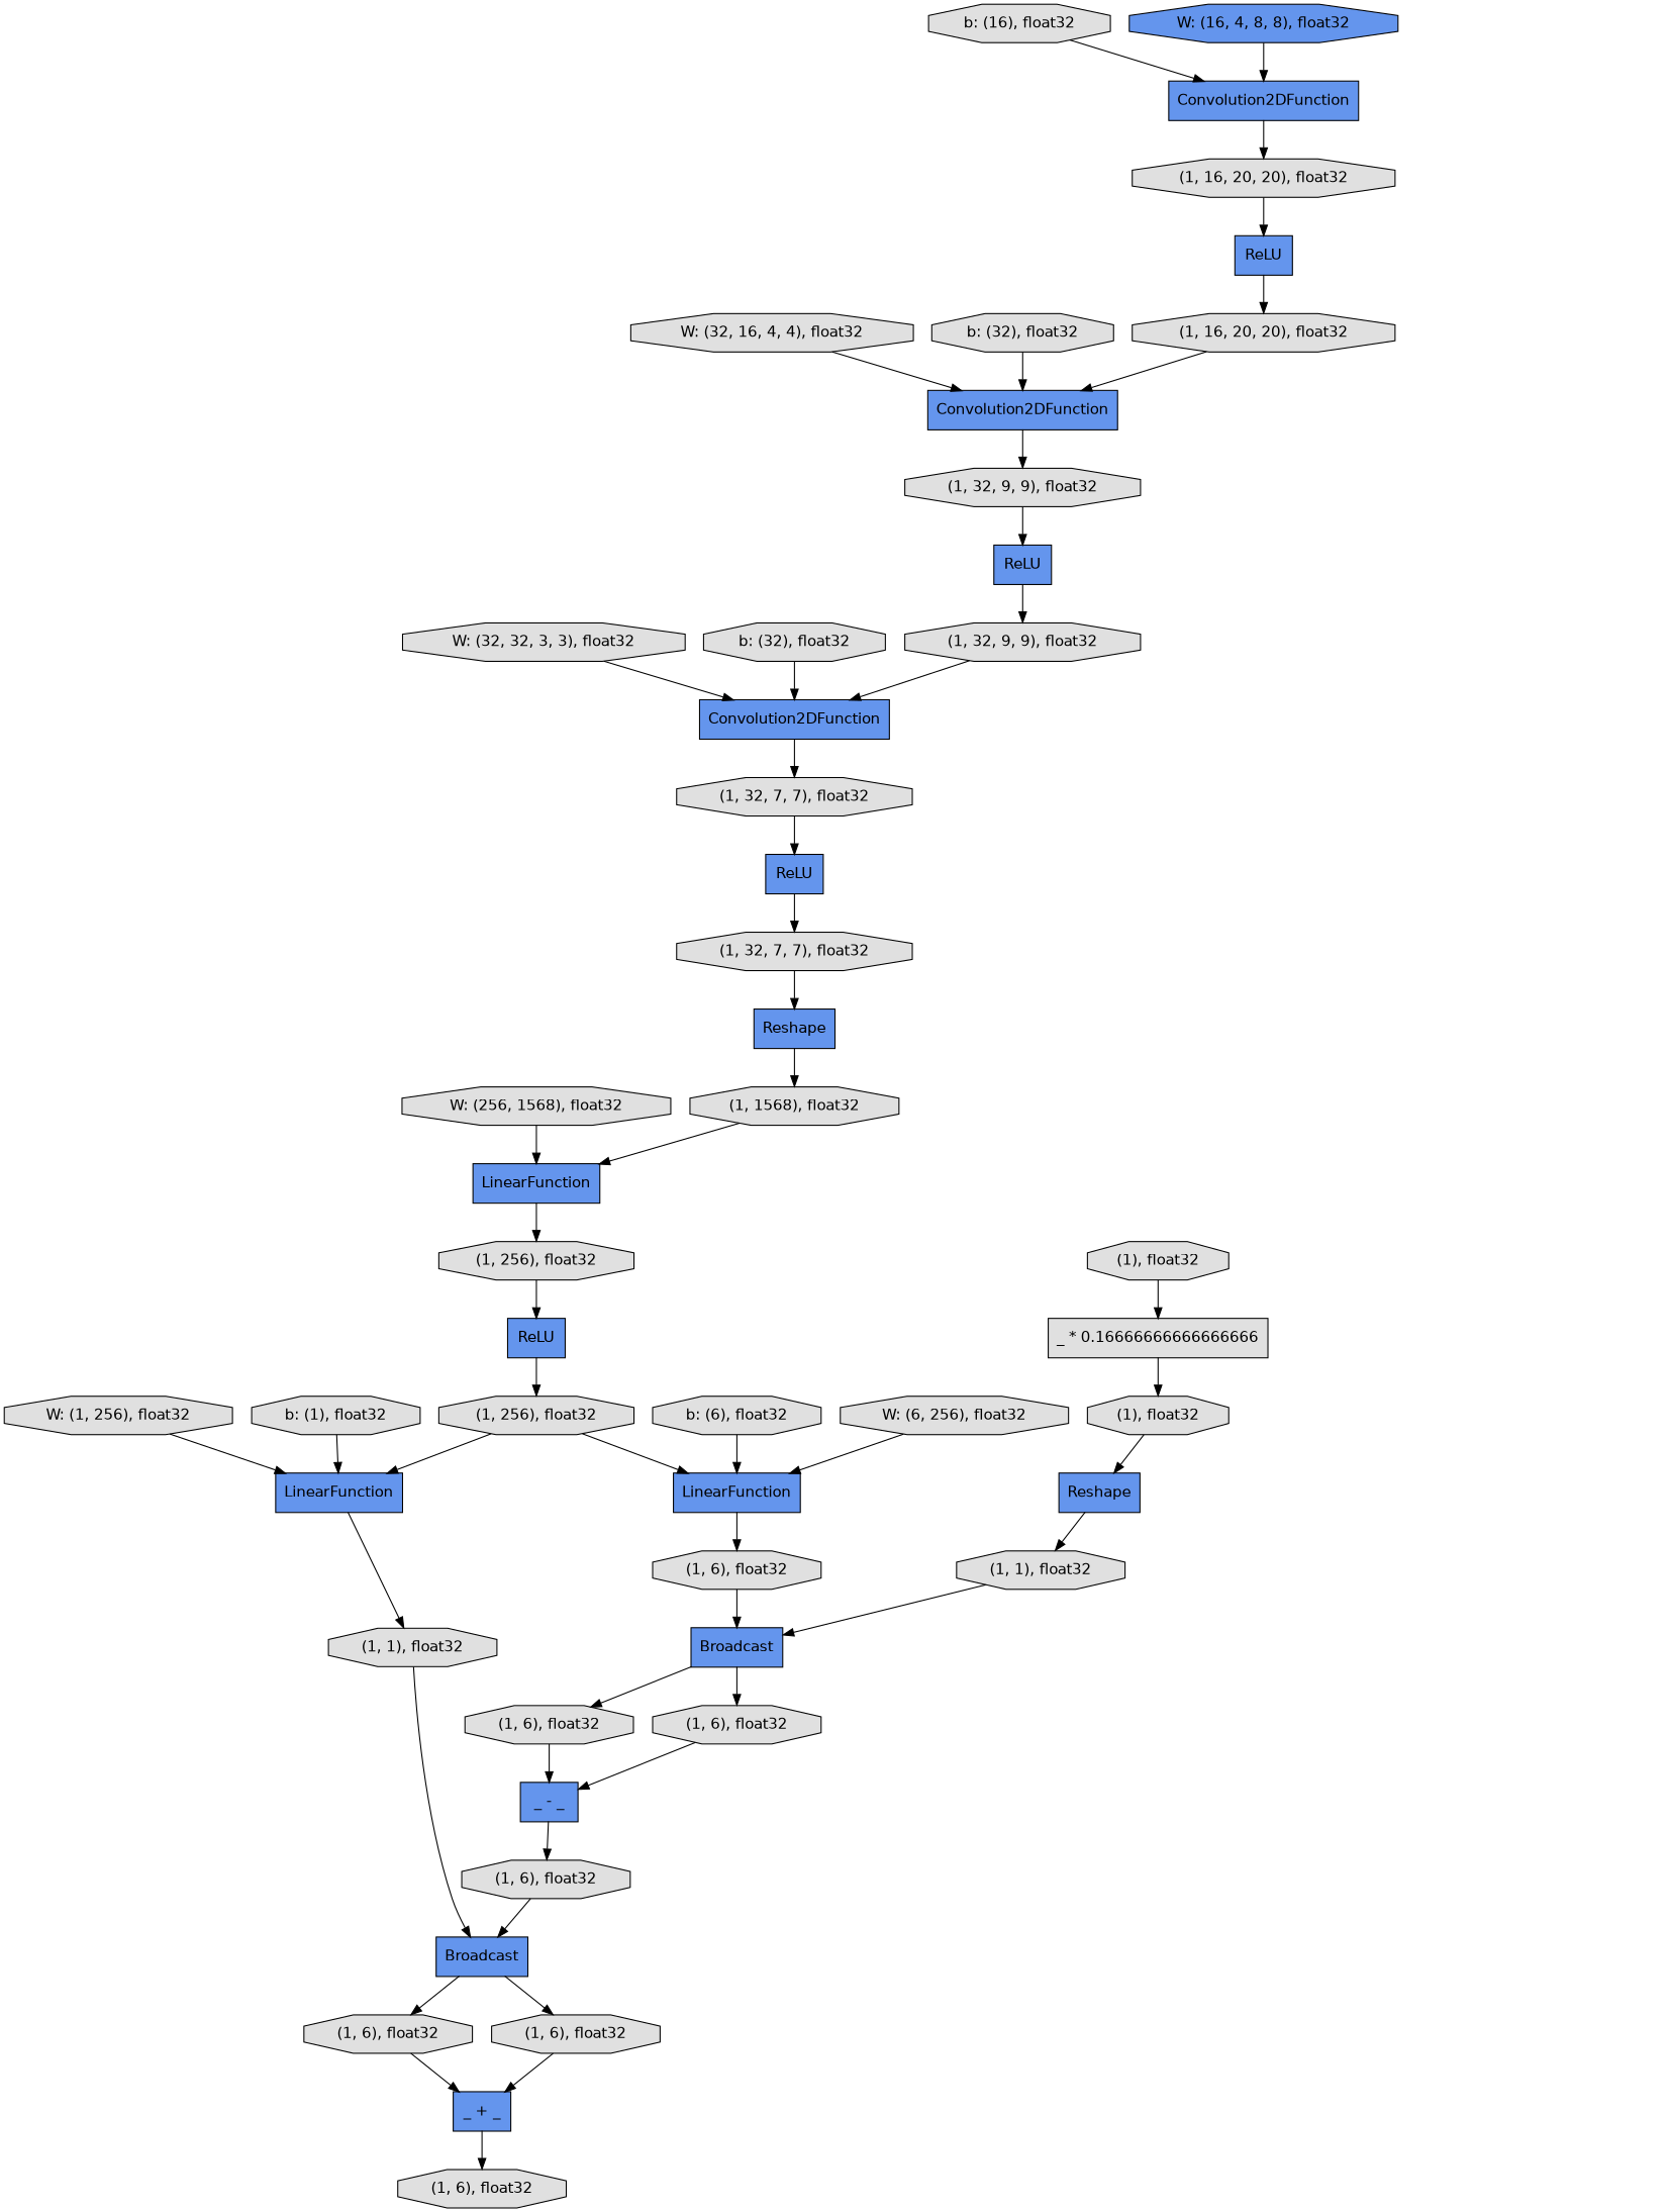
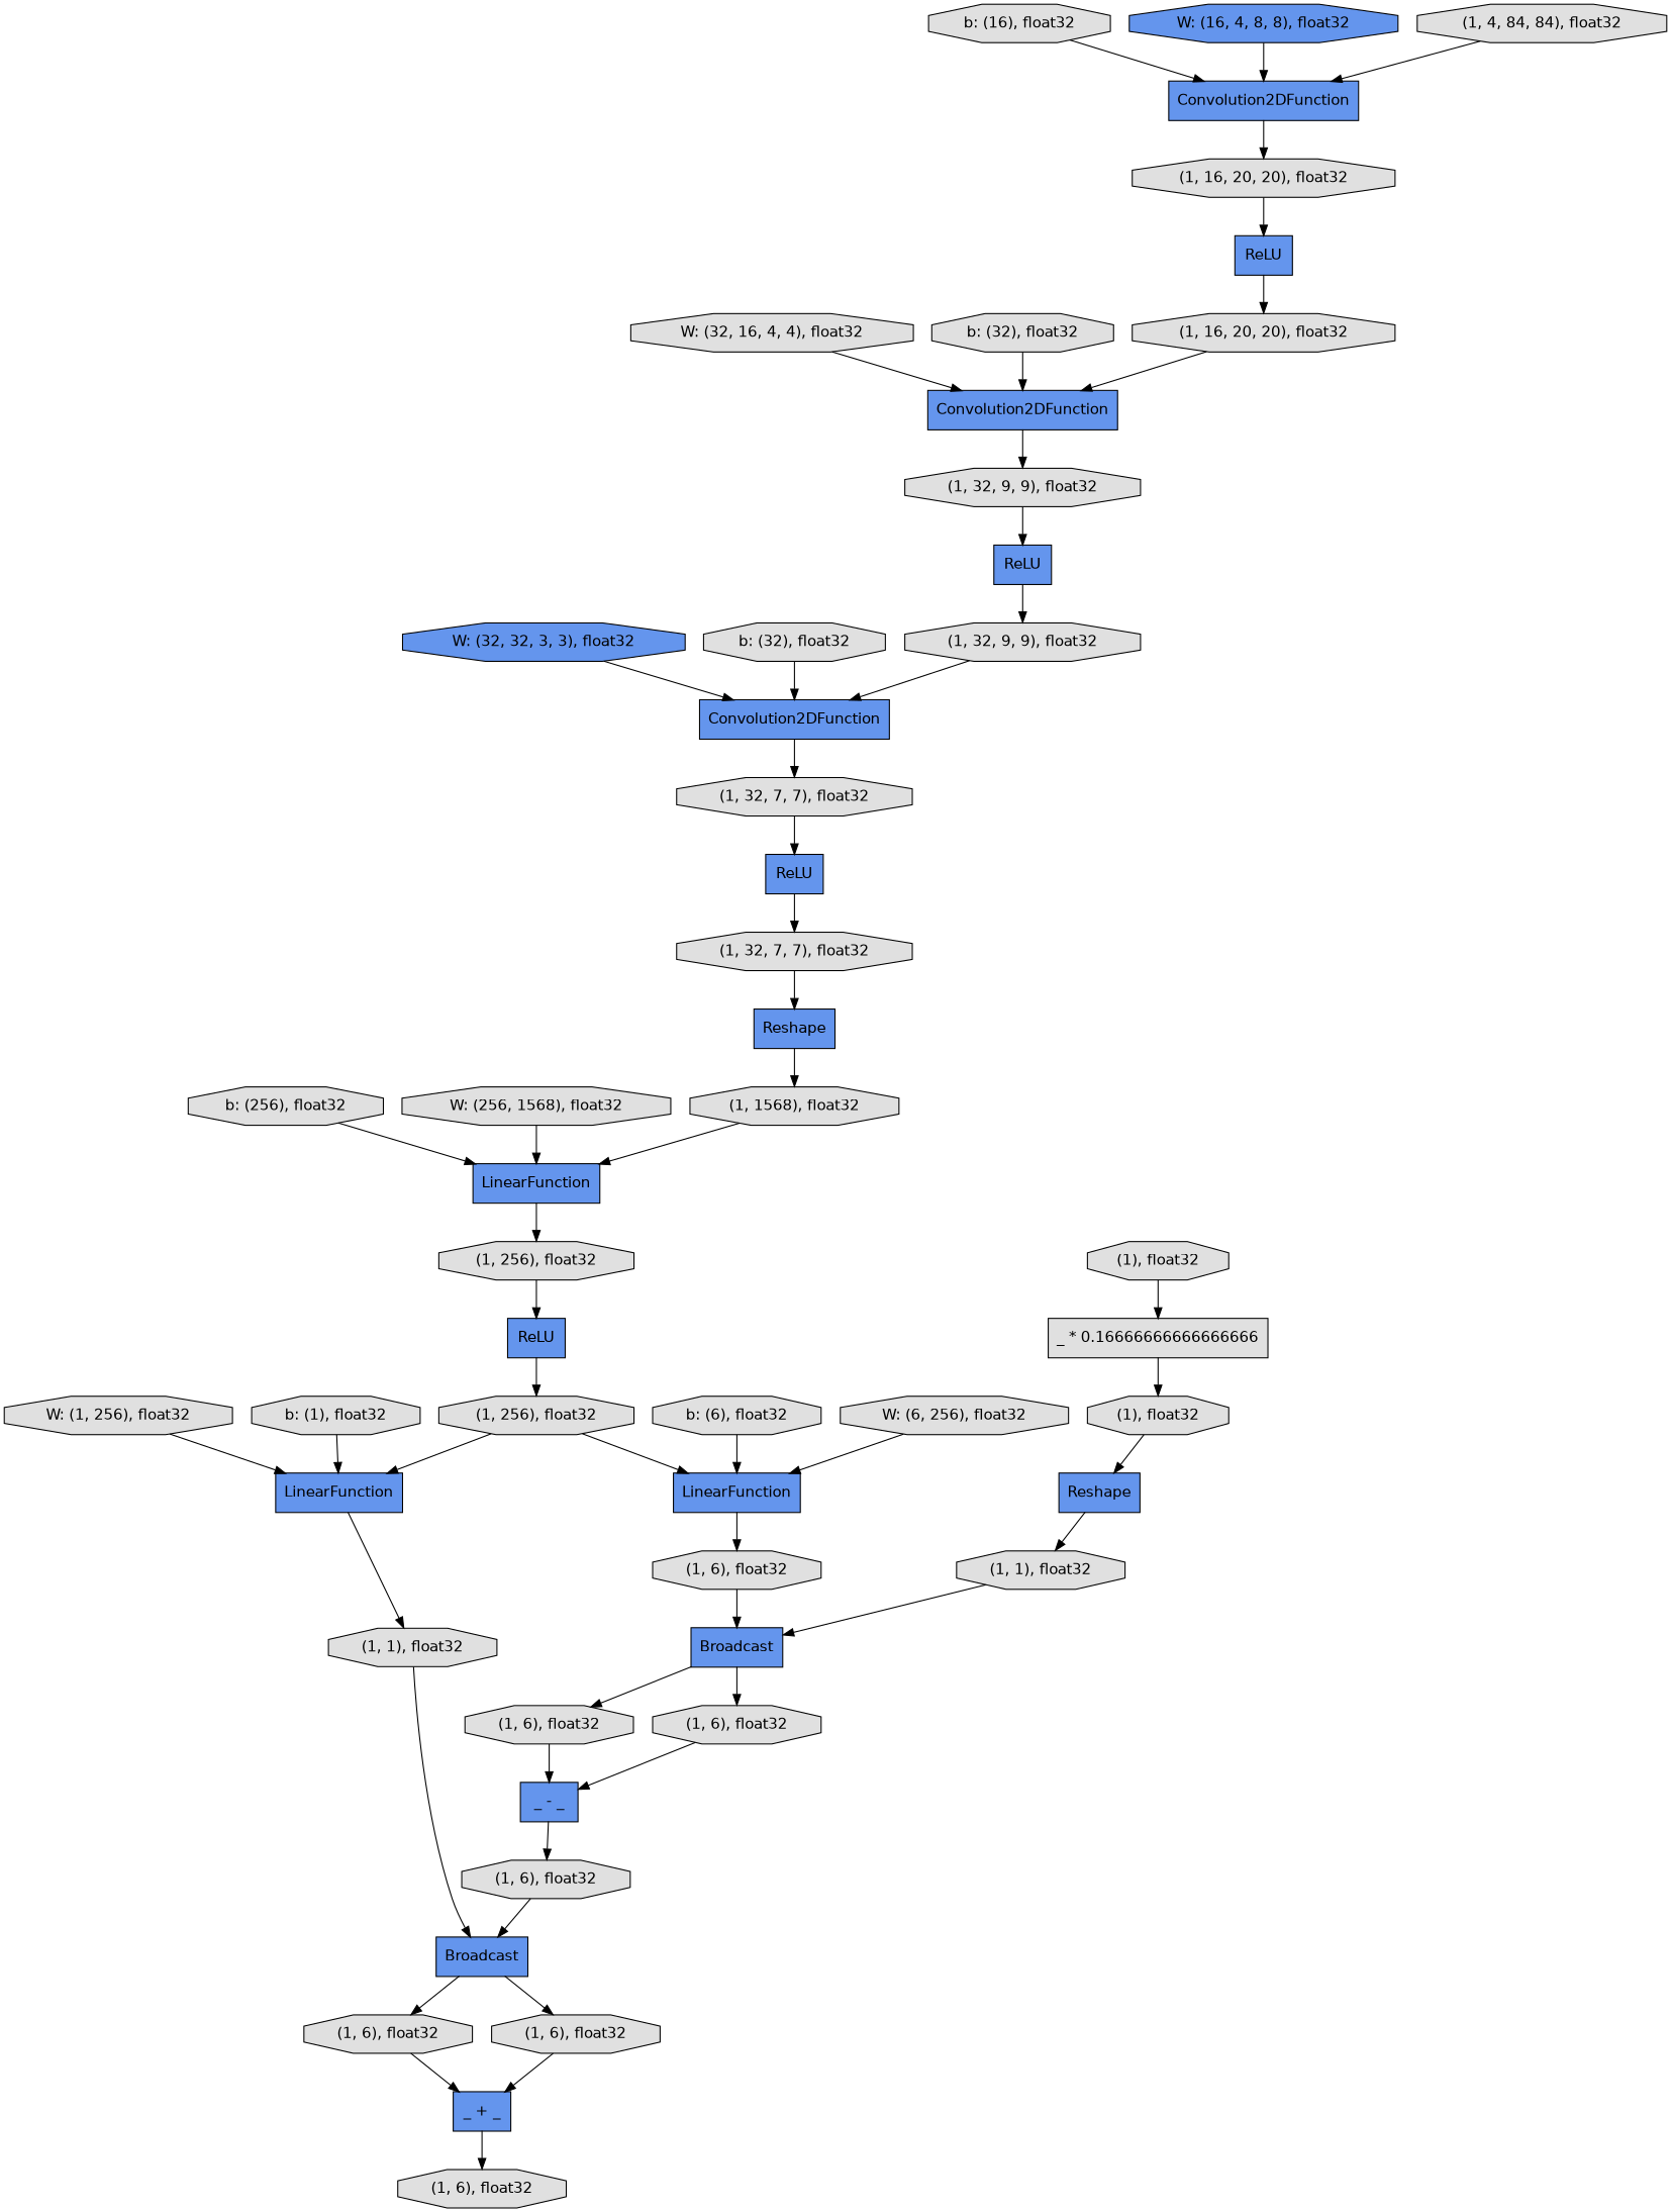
  digraph {
    fontname="DejaVu Sans"
    rankdir=TB
    node [fillcolor="#E0E0E0" fontname="DejaVu Sans" shape=octagon style=filled]
    edge [fontname="DejaVu Sans"]
    n1 [label="(1, 16, 20, 20), float32"]
    n2 [fillcolor="#6495ED" label=ReLU shape=record]
    n3 [label="(1, 16, 20, 20), float32"]
    n4 [fillcolor="#6495ED" label=Reshape shape=record]
    n5 [label="(1, 1), float32"]
    n6 [fillcolor="#6495ED" label=Broadcast shape=record]
+   n7 [label="b: (256), float32"]
    n8 [fillcolor="#6495ED" label=LinearFunction shape=record]
    n9 [label="(1, 256), float32"]
    n10 [fillcolor="#6495ED" label=Convolution2DFunction shape=record]
    n11 [label="(1, 32, 7, 7), float32"]
    n12 [fillcolor="#6495ED" label=ReLU shape=record]
    n13 [label="(1), float32"]
    n14 [label="_ * 0.16666666666666666" shape=record]
    n15 [label="(1), float32"]
    n16 [fillcolor="#6495ED" label=Convolution2DFunction shape=record]
    n17 [label="(1, 32, 9, 9), float32"]
    n18 [label="W: (32, 16, 4, 4), float32"]
    n19 [label="b: (16), float32"]
    n20 [fillcolor="#6495ED" label=Convolution2DFunction shape=record]
    n21 [label="W: (6, 256), float32"]
    n22 [fillcolor="#6495ED" label=LinearFunction shape=record]
    n23 [label="(1, 6), float32"]
    n24 [label="(1, 6), float32"]
    n25 [label="(1, 6), float32"]
    n26 [fillcolor="#6495ED" label="_ - _" shape=record]
    n27 [fillcolor="#6495ED" label=ReLU shape=record]
    n28 [label="(1, 32, 9, 9), float32"]
    n29 [fillcolor="#6495ED" label=Reshape shape=record]
    n30 [label="(1, 1568), float32"]
    n31 [label="b: (32), float32"]
    n32 [label="(1, 6), float32"]
    n33 [fillcolor="#6495ED" label=Broadcast shape=record]
    n34 [label="b: (6), float32"]
    n35 [fillcolor="#6495ED" label=LinearFunction shape=record]
    n36 [label="(1, 1), float32"]
    n37 [label="(1, 32, 7, 7), float32"]
    n38 [fillcolor="#6495ED" label=ReLU shape=record]
    n39 [label="(1, 256), float32"]
-   n40 [label="W: (32, 32, 3, 3), float32"]
+   n40 [fillcolor="#6495ED" label="W: (32, 32, 3, 3), float32"]
    n41 [label="W: (1, 256), float32"]
    n42 [label="(1, 6), float32"]
    n43 [label="(1, 6), float32"]
    n44 [label="b: (32), float32"]
    n45 [fillcolor="#6495ED" label="_ + _" shape=record]
    n46 [label="(1, 6), float32"]
    n47 [label="b: (1), float32"]
    n48 [fillcolor="#6495ED" label="W: (16, 4, 8, 8), float32"]
    n49 [label="W: (256, 1568), float32"]
+   n50 [label="(1, 4, 84, 84), float32"]
    n1 -> n2
    n2 -> n3
    n3 -> n16
    n4 -> n5
    n5 -> n6
    n6 -> n24
    n6 -> n25
+   n7 -> n8
    n8 -> n9
    n9 -> n38
    n10 -> n11
    n11 -> n12
    n12 -> n37
    n13 -> n14
    n14 -> n15
    n15 -> n4
    n16 -> n17
    n17 -> n27
    n18 -> n16
    n19 -> n20
    n20 -> n1
    n21 -> n22
    n22 -> n23
    n23 -> n6
    n24 -> n26
    n25 -> n26
    n26 -> n32
    n27 -> n28
    n28 -> n10
    n29 -> n30
    n30 -> n8
    n31 -> n16
    n32 -> n33
    n33 -> n42
    n33 -> n43
    n34 -> n22
    n35 -> n36
    n36 -> n33
    n37 -> n29
    n38 -> n39
    n39 -> n22
    n39 -> n35
    n40 -> n10
    n41 -> n35
    n42 -> n45
    n43 -> n45
    n44 -> n10
    n45 -> n46
    n47 -> n35
    n48 -> n20
    n49 -> n8
+   n50 -> n20
  }
